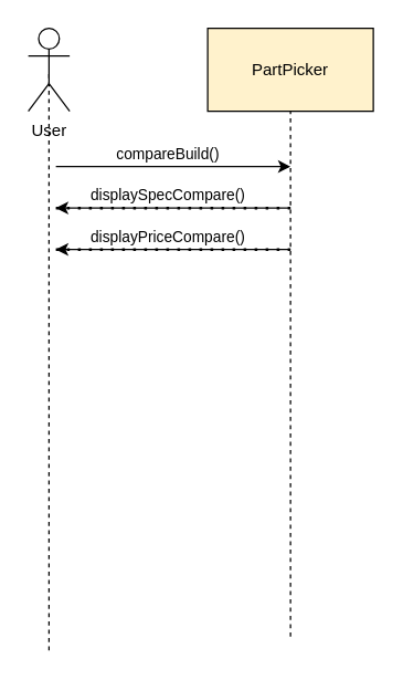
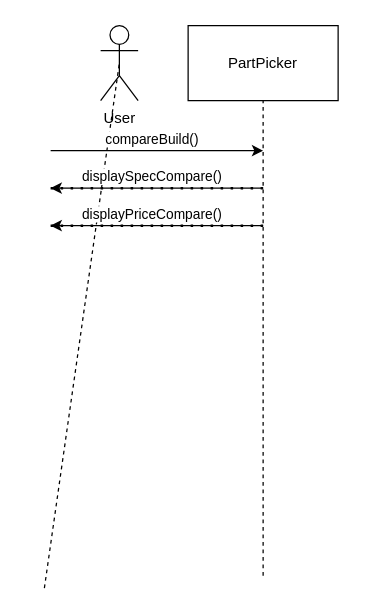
  <mxCell id="0" />
  <mxCell id="1" parent="0" />
- <mxCell id="2" value="PartPicker" style="rounded=0;whiteSpace=wrap;html=1;fillColor=#fff2cc;" vertex="1" parent="1"><mxGeometry x="150" y="20" width="120" height="60" as="geometry" /></mxCell>
- <mxCell id="3" value="User" style="shape=umlActor;verticalLabelPosition=bottom;verticalAlign=top;html=1;outlineConnect=0;" vertex="1" parent="1"><mxGeometry x="20" y="20" width="30" height="60" as="geometry" /></mxCell>
+ <mxCell id="2" value="PartPicker" style="rounded=0;whiteSpace=wrap;html=1;" vertex="1" parent="1"><mxGeometry x="150" y="20" width="120" height="60" as="geometry" /></mxCell>
+ <mxCell id="3" value="User" style="shape=umlActor;verticalLabelPosition=bottom;verticalAlign=top;html=1;outlineConnect=0;" vertex="1" parent="1"><mxGeometry x="80" y="20" width="30" height="60" as="geometry" /></mxCell>
  <mxCell id="4" value="" style="endArrow=none;dashed=1;html=1;rounded=0;entryX=0.5;entryY=0.5;entryDx=0;entryDy=0;entryPerimeter=0;" edge="1" parent="1" target="3"><mxGeometry width="50" height="50" relative="1" as="geometry"><mxPoint x="35" y="470" as="sourcePoint" /><mxPoint x="100" y="200" as="targetPoint" /></mxGeometry></mxCell>
  <mxCell id="5" value="" style="endArrow=none;dashed=1;html=1;rounded=0;entryX=0.5;entryY=1;entryDx=0;entryDy=0;" edge="1" parent="1" target="2"><mxGeometry width="50" height="50" relative="1" as="geometry"><mxPoint x="210" y="460" as="sourcePoint" /><mxPoint x="230" y="190" as="targetPoint" /></mxGeometry></mxCell>
  <mxCell id="6" value="" style="endArrow=classic;html=1;rounded=0;" edge="1" parent="1"><mxGeometry width="50" height="50" relative="1" as="geometry"><mxPoint x="40" y="120" as="sourcePoint" /><mxPoint x="210" y="120" as="targetPoint" /></mxGeometry></mxCell>
  <mxCell id="7" value="compareBuild()" style="edgeLabel;html=1;align=center;verticalAlign=middle;resizable=0;points=[];" vertex="1" connectable="0" parent="6"><mxGeometry x="0.325" relative="1" as="geometry"><mxPoint x="-33" y="-10" as="offset" /></mxGeometry></mxCell>
  <mxCell id="8" value="" style="endArrow=classic;html=1;rounded=0;" edge="1" parent="1"><mxGeometry width="50" height="50" relative="1" as="geometry"><mxPoint x="210" y="150" as="sourcePoint" /><mxPoint x="40" y="150" as="targetPoint" /></mxGeometry></mxCell>
  <mxCell id="9" value="" style="endArrow=none;dashed=1;html=1;dashPattern=1 3;strokeWidth=2;rounded=0;" edge="1" parent="1"><mxGeometry width="50" height="50" relative="1" as="geometry"><mxPoint x="40" y="150" as="sourcePoint" /><mxPoint x="210" y="150" as="targetPoint" /></mxGeometry></mxCell>
  <mxCell id="10" value="displaySpecCompare()" style="edgeLabel;html=1;align=center;verticalAlign=middle;resizable=0;points=[];" vertex="1" connectable="0" parent="9"><mxGeometry x="-0.353" relative="1" as="geometry"><mxPoint x="25" y="-10" as="offset" /></mxGeometry></mxCell>
  <mxCell id="11" value="" style="endArrow=none;dashed=1;html=1;dashPattern=1 3;strokeWidth=2;rounded=0;" edge="1" parent="1"><mxGeometry width="50" height="50" relative="1" as="geometry"><mxPoint x="40" y="180" as="sourcePoint" /><mxPoint x="210" y="180" as="targetPoint" /></mxGeometry></mxCell>
  <mxCell id="12" value="" style="endArrow=classic;html=1;rounded=0;" edge="1" parent="1"><mxGeometry width="50" height="50" relative="1" as="geometry"><mxPoint x="210" y="180" as="sourcePoint" /><mxPoint x="40" y="180" as="targetPoint" /></mxGeometry></mxCell>
  <mxCell id="13" value="displayPriceCompare()" style="edgeLabel;html=1;align=center;verticalAlign=middle;resizable=0;points=[];" vertex="1" connectable="0" parent="12"><mxGeometry x="0.212" y="-2" relative="1" as="geometry"><mxPoint x="13" y="-8" as="offset" /></mxGeometry></mxCell>
